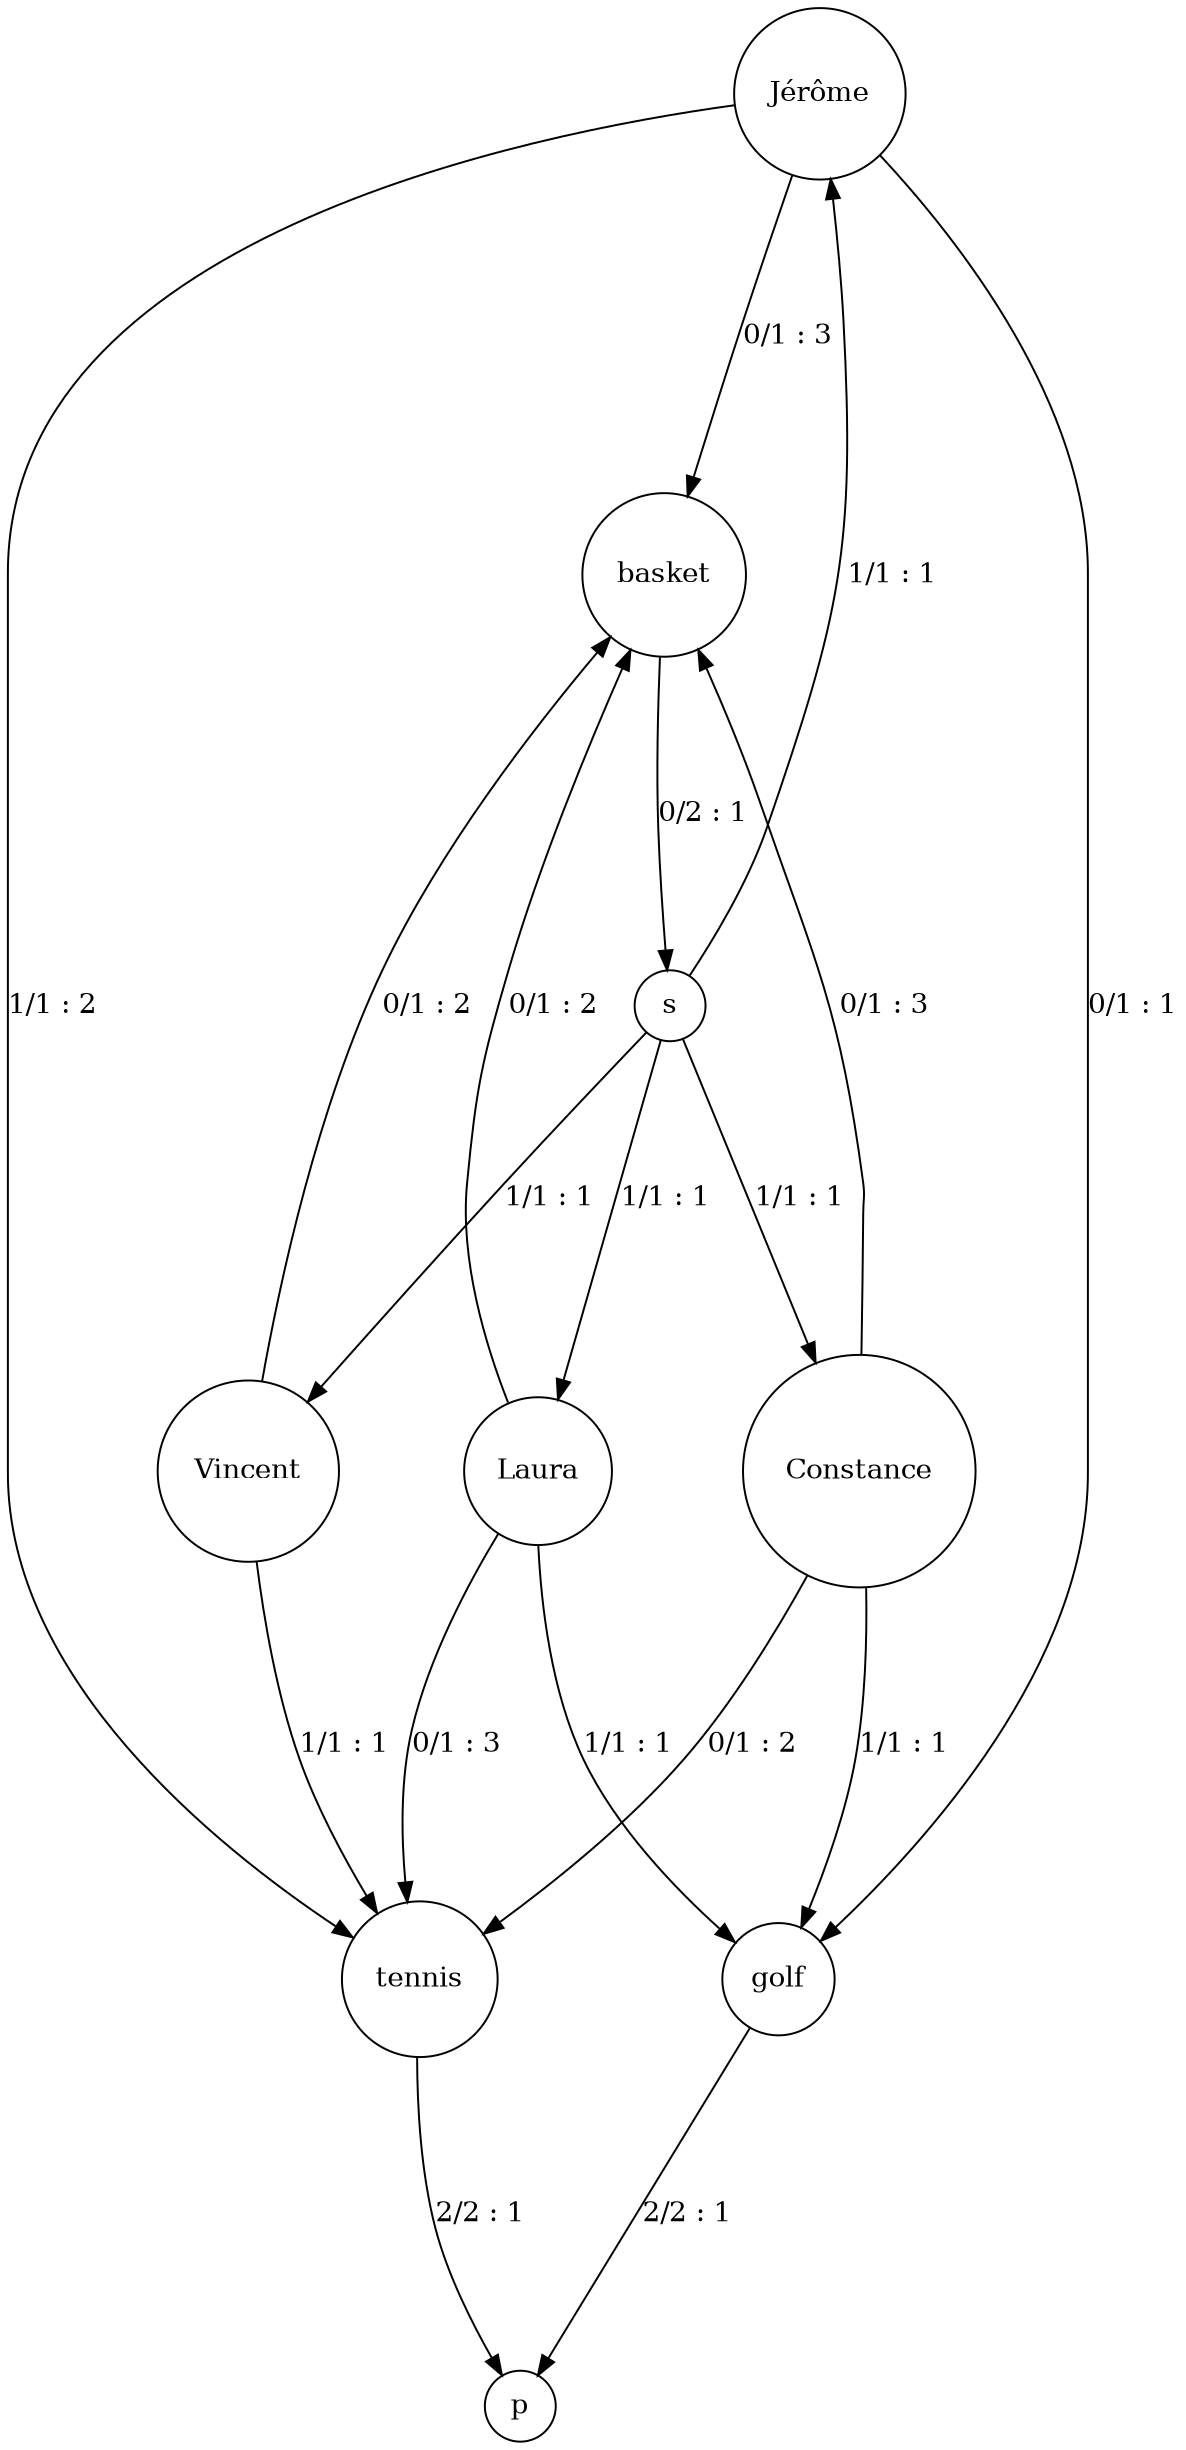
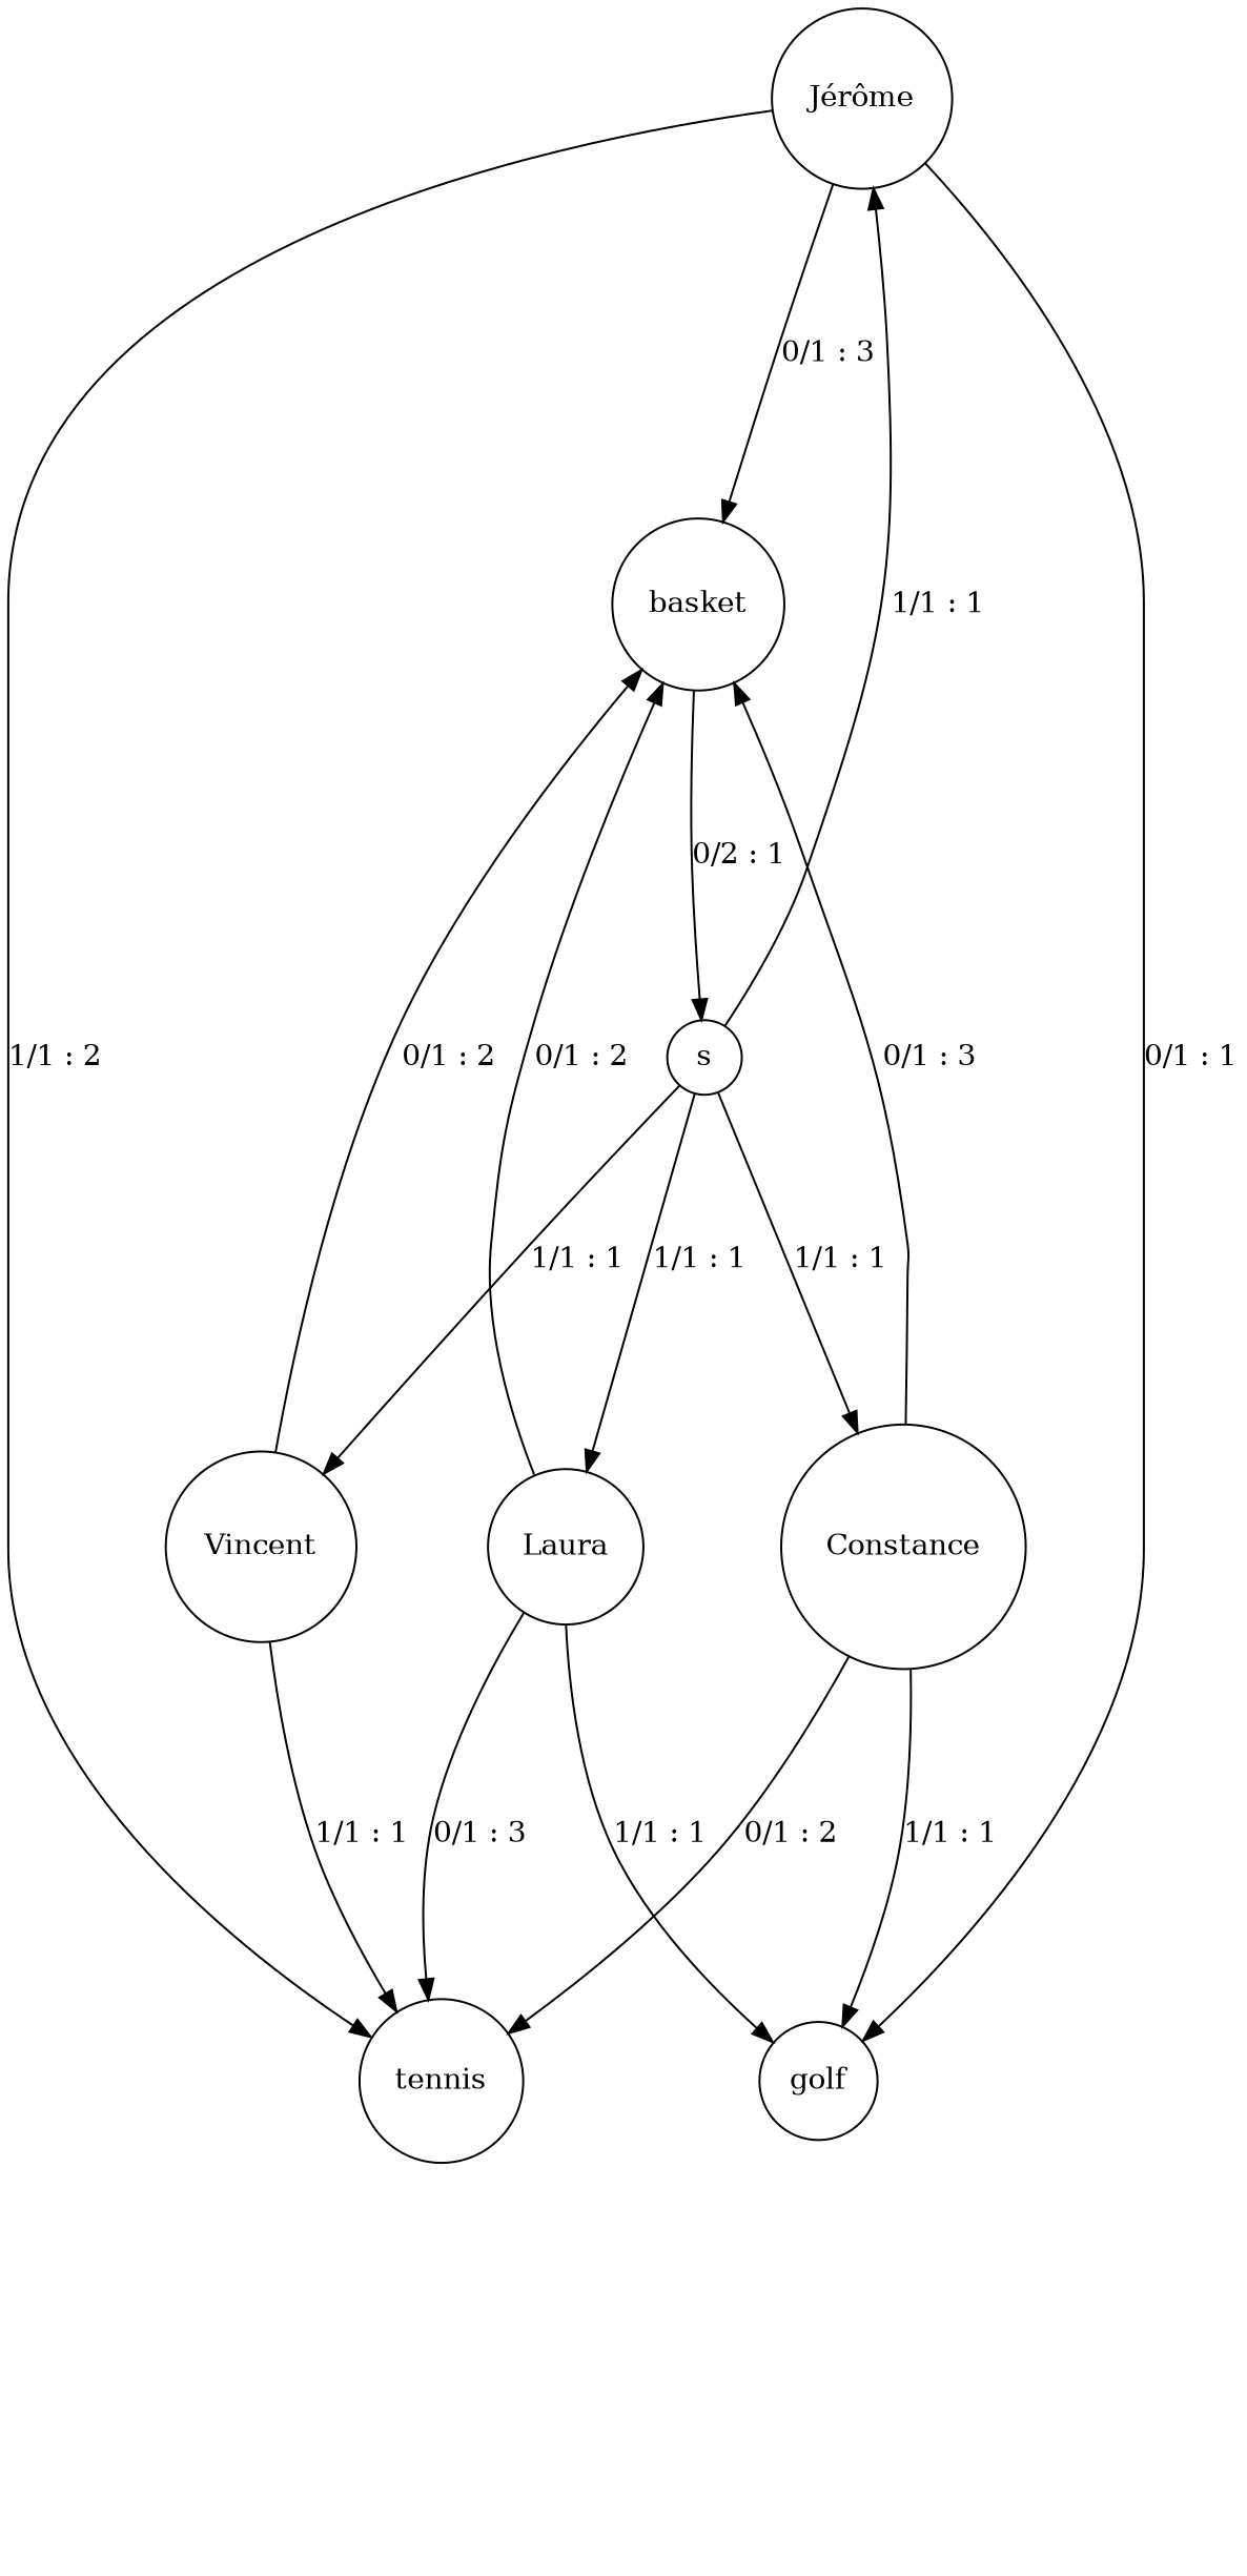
  strict digraph {
    nodesep=0.5
    rankdir=TB
    ranksep=2
    node [shape=circle]
    tennis
-   p
    "Jérôme"
    basket
    golf
    s
    Vincent
    Laura
    Constance
-   tennis -> p [label="2/2 : 1"]
    "Jérôme" -> tennis [label="1/1 : 2"]
    "Jérôme" -> basket [label="0/1 : 3"]
    "Jérôme" -> golf [label="0/1 : 1"]
    basket -> s [label="0/2 : 1"]
-   golf -> p [label="2/2 : 1"]
    s -> "Jérôme" [label="1/1 : 1"]
    s -> Vincent [label="1/1 : 1"]
    s -> Laura [label="1/1 : 1"]
    s -> Constance [label="1/1 : 1"]
    Vincent -> tennis [label="1/1 : 1"]
    Vincent -> basket [label="0/1 : 2"]
    Laura -> tennis [label="0/1 : 3"]
    Laura -> basket [label="0/1 : 2"]
    Laura -> golf [label="1/1 : 1"]
    Constance -> tennis [label="0/1 : 2"]
    Constance -> basket [label="0/1 : 3"]
    Constance -> golf [label="1/1 : 1"]
  }
